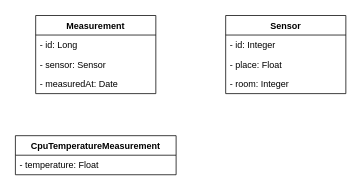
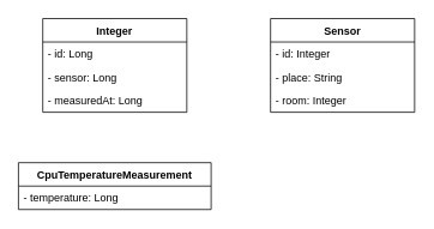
  <mxCell id="0" />
  <mxCell id="1" parent="0" />
- <mxCell id="2" value="Measurement" style="swimlane;fontStyle=1;align=center;verticalAlign=top;childLayout=stackLayout;horizontal=1;startSize=26;horizontalStack=0;resizeParent=1;resizeParentMax=0;resizeLast=0;collapsible=1;marginBottom=0;" vertex="1" parent="1"><mxGeometry x="47" y="20" width="160" height="104" as="geometry" /></mxCell>
+ <mxCell id="2" value="Integer" style="swimlane;fontStyle=1;align=center;verticalAlign=top;childLayout=stackLayout;horizontal=1;startSize=26;horizontalStack=0;resizeParent=1;resizeParentMax=0;resizeLast=0;collapsible=1;marginBottom=0;" vertex="1" parent="1"><mxGeometry x="47" y="20" width="160" height="104" as="geometry" /></mxCell>
  <mxCell id="3" value="- id: Long" style="text;strokeColor=none;fillColor=none;align=left;verticalAlign=top;spacingLeft=4;spacingRight=4;overflow=hidden;rotatable=0;points=[[0,0.5],[1,0.5]];portConstraint=eastwest;" vertex="1" parent="2"><mxGeometry y="26" width="160" height="26" as="geometry" /></mxCell>
- <mxCell id="4" value="- sensor: Sensor" style="text;strokeColor=none;fillColor=none;align=left;verticalAlign=top;spacingLeft=4;spacingRight=4;overflow=hidden;rotatable=0;points=[[0,0.5],[1,0.5]];portConstraint=eastwest;" vertex="1" parent="2"><mxGeometry y="52" width="160" height="26" as="geometry" /></mxCell>
- <mxCell id="5" value="- measuredAt: Date" style="text;strokeColor=none;fillColor=none;align=left;verticalAlign=top;spacingLeft=4;spacingRight=4;overflow=hidden;rotatable=0;points=[[0,0.5],[1,0.5]];portConstraint=eastwest;" vertex="1" parent="2"><mxGeometry y="78" width="160" height="26" as="geometry" /></mxCell>
+ <mxCell id="4" value="- sensor: Long" style="text;strokeColor=none;fillColor=none;align=left;verticalAlign=top;spacingLeft=4;spacingRight=4;overflow=hidden;rotatable=0;points=[[0,0.5],[1,0.5]];portConstraint=eastwest;" vertex="1" parent="2"><mxGeometry y="52" width="160" height="26" as="geometry" /></mxCell>
+ <mxCell id="5" value="- measuredAt: Long" style="text;strokeColor=none;fillColor=none;align=left;verticalAlign=top;spacingLeft=4;spacingRight=4;overflow=hidden;rotatable=0;points=[[0,0.5],[1,0.5]];portConstraint=eastwest;" vertex="1" parent="2"><mxGeometry y="78" width="160" height="26" as="geometry" /></mxCell>
  <mxCell id="6" value="Sensor" style="swimlane;fontStyle=1;align=center;verticalAlign=top;childLayout=stackLayout;horizontal=1;startSize=26;horizontalStack=0;resizeParent=1;resizeParentMax=0;resizeLast=0;collapsible=1;marginBottom=0;" vertex="1" parent="1"><mxGeometry x="300" y="20" width="160" height="104" as="geometry" /></mxCell>
  <mxCell id="7" value="- id: Integer" style="text;strokeColor=none;fillColor=none;align=left;verticalAlign=top;spacingLeft=4;spacingRight=4;overflow=hidden;rotatable=0;points=[[0,0.5],[1,0.5]];portConstraint=eastwest;" vertex="1" parent="6"><mxGeometry y="26" width="160" height="26" as="geometry" /></mxCell>
- <mxCell id="8" value="- place: Float" style="text;strokeColor=none;fillColor=none;align=left;verticalAlign=top;spacingLeft=4;spacingRight=4;overflow=hidden;rotatable=0;points=[[0,0.5],[1,0.5]];portConstraint=eastwest;" vertex="1" parent="6"><mxGeometry y="52" width="160" height="26" as="geometry" /></mxCell>
+ <mxCell id="8" value="- place: String" style="text;strokeColor=none;fillColor=none;align=left;verticalAlign=top;spacingLeft=4;spacingRight=4;overflow=hidden;rotatable=0;points=[[0,0.5],[1,0.5]];portConstraint=eastwest;" vertex="1" parent="6"><mxGeometry y="52" width="160" height="26" as="geometry" /></mxCell>
  <mxCell id="9" value="- room: Integer" style="text;strokeColor=none;fillColor=none;align=left;verticalAlign=top;spacingLeft=4;spacingRight=4;overflow=hidden;rotatable=0;points=[[0,0.5],[1,0.5]];portConstraint=eastwest;" vertex="1" parent="6"><mxGeometry y="78" width="160" height="26" as="geometry" /></mxCell>
  <mxCell id="10" value="CpuTemperatureMeasurement" style="swimlane;fontStyle=1;align=center;verticalAlign=top;childLayout=stackLayout;horizontal=1;startSize=26;horizontalStack=0;resizeParent=1;resizeParentMax=0;resizeLast=0;collapsible=1;marginBottom=0;" vertex="1" parent="1"><mxGeometry x="20" y="180" width="214" height="52" as="geometry" /></mxCell>
- <mxCell id="11" value="- temperature: Float" style="text;strokeColor=none;fillColor=none;align=left;verticalAlign=top;spacingLeft=4;spacingRight=4;overflow=hidden;rotatable=0;points=[[0,0.5],[1,0.5]];portConstraint=eastwest;" vertex="1" parent="10"><mxGeometry y="26" width="214" height="26" as="geometry" /></mxCell>
+ <mxCell id="11" value="- temperature: Long" style="text;strokeColor=none;fillColor=none;align=left;verticalAlign=top;spacingLeft=4;spacingRight=4;overflow=hidden;rotatable=0;points=[[0,0.5],[1,0.5]];portConstraint=eastwest;" vertex="1" parent="10"><mxGeometry y="26" width="214" height="26" as="geometry" /></mxCell>
